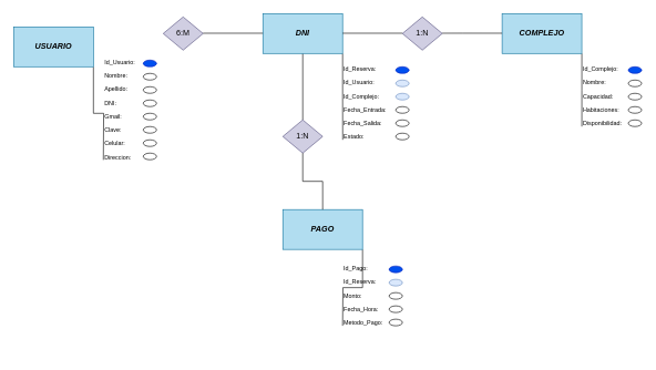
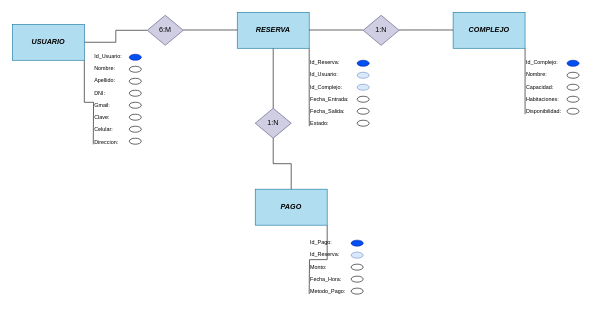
  <mxCell id="0" />
  <mxCell id="1" parent="0" />
+ <mxCell id="2" style="edgeStyle=orthogonalEdgeStyle;rounded=0;orthogonalLoop=1;jettySize=auto;html=1;exitX=1;exitY=0.5;exitDx=0;exitDy=0;entryX=0;entryY=0.5;entryDx=0;entryDy=0;endArrow=none;endFill=0;" parent="1" source="4" target="13" edge="1"><mxGeometry relative="1" as="geometry" /></mxCell>
  <mxCell id="3" style="edgeStyle=orthogonalEdgeStyle;rounded=0;orthogonalLoop=1;jettySize=auto;html=1;exitX=1;exitY=1;exitDx=0;exitDy=0;endArrow=none;endFill=0;" parent="1" source="4" edge="1"><mxGeometry relative="1" as="geometry"><mxPoint x="154.923" y="240.246" as="targetPoint" /></mxGeometry></mxCell>
  <mxCell id="4" value="&lt;b&gt;&lt;i&gt;USUARIO&lt;/i&gt;&lt;/b&gt;" style="whiteSpace=wrap;html=1;fillColor=#b1ddf0;strokeColor=#10739e;" parent="1" vertex="1"><mxGeometry x="20" y="40" width="120" height="60" as="geometry" /></mxCell>
  <mxCell id="5" style="edgeStyle=orthogonalEdgeStyle;rounded=0;orthogonalLoop=1;jettySize=auto;html=1;exitX=0.5;exitY=1;exitDx=0;exitDy=0;entryX=0.5;entryY=0;entryDx=0;entryDy=0;endArrow=none;endFill=0;" parent="1" source="7" target="12" edge="1"><mxGeometry relative="1" as="geometry" /></mxCell>
  <mxCell id="6" style="edgeStyle=orthogonalEdgeStyle;rounded=0;orthogonalLoop=1;jettySize=auto;html=1;exitX=1;exitY=1;exitDx=0;exitDy=0;endArrow=none;endFill=0;" parent="1" source="7" edge="1"><mxGeometry relative="1" as="geometry"><mxPoint x="515.125" y="210" as="targetPoint" /></mxGeometry></mxCell>
- <mxCell id="7" value="&lt;b&gt;&lt;i&gt;DNI&lt;/i&gt;&lt;/b&gt;" style="whiteSpace=wrap;html=1;fillColor=#b1ddf0;strokeColor=#10739e;" parent="1" vertex="1"><mxGeometry x="395" y="20" width="120" height="60" as="geometry" /></mxCell>
+ <mxCell id="7" value="&lt;b&gt;&lt;i&gt;RESERVA&lt;/i&gt;&lt;/b&gt;" style="whiteSpace=wrap;html=1;fillColor=#b1ddf0;strokeColor=#10739e;" parent="1" vertex="1"><mxGeometry x="395" y="20" width="120" height="60" as="geometry" /></mxCell>
  <mxCell id="8" style="edgeStyle=orthogonalEdgeStyle;rounded=0;orthogonalLoop=1;jettySize=auto;html=1;exitX=1;exitY=1;exitDx=0;exitDy=0;endArrow=none;endFill=0;" parent="1" source="9" edge="1"><mxGeometry relative="1" as="geometry"><mxPoint x="514.972" y="490" as="targetPoint" /></mxGeometry></mxCell>
  <mxCell id="9" value="&lt;b&gt;&lt;i&gt;PAGO&lt;/i&gt;&lt;/b&gt;" style="whiteSpace=wrap;html=1;fillColor=#b1ddf0;strokeColor=#10739e;" parent="1" vertex="1"><mxGeometry x="425" y="315" width="120" height="60" as="geometry" /></mxCell>
  <mxCell id="10" style="edgeStyle=orthogonalEdgeStyle;rounded=0;orthogonalLoop=1;jettySize=auto;html=1;exitX=1;exitY=1;exitDx=0;exitDy=0;endArrow=none;endFill=0;" parent="1" source="11" edge="1"><mxGeometry relative="1" as="geometry"><mxPoint x="875" y="190" as="targetPoint" /></mxGeometry></mxCell>
  <mxCell id="11" value="&lt;b&gt;&lt;i&gt;COMPLEJO&lt;/i&gt;&lt;/b&gt;" style="whiteSpace=wrap;html=1;fillColor=#b1ddf0;strokeColor=#10739e;" parent="1" vertex="1"><mxGeometry x="755" y="20" width="120" height="60" as="geometry" /></mxCell>
  <mxCell id="12" value="1:N" style="rhombus;whiteSpace=wrap;html=1;fillColor=#d0cee2;strokeColor=#56517e;" parent="1" vertex="1"><mxGeometry x="425" y="180" width="60" height="50" as="geometry" /></mxCell>
  <mxCell id="13" value="6:M" style="rhombus;whiteSpace=wrap;html=1;fillColor=#d0cee2;strokeColor=#56517e;" parent="1" vertex="1"><mxGeometry x="245" y="25" width="60" height="50" as="geometry" /></mxCell>
  <mxCell id="14" value="1:N" style="rhombus;whiteSpace=wrap;html=1;fillColor=#d0cee2;strokeColor=#56517e;" parent="1" vertex="1"><mxGeometry x="605" y="25" width="60" height="50" as="geometry" /></mxCell>
  <mxCell id="15" style="edgeStyle=orthogonalEdgeStyle;rounded=0;orthogonalLoop=1;jettySize=auto;html=1;exitX=1;exitY=0.5;exitDx=0;exitDy=0;entryX=0;entryY=0.5;entryDx=0;entryDy=0;endArrow=none;endFill=0;" parent="1" edge="1"><mxGeometry relative="1" as="geometry"><mxPoint x="305" y="49.52" as="sourcePoint" /><mxPoint x="395" y="49.52" as="targetPoint" /></mxGeometry></mxCell>
  <mxCell id="16" style="edgeStyle=orthogonalEdgeStyle;rounded=0;orthogonalLoop=1;jettySize=auto;html=1;exitX=1;exitY=0.5;exitDx=0;exitDy=0;entryX=0;entryY=0.5;entryDx=0;entryDy=0;endArrow=none;endFill=0;" parent="1" edge="1"><mxGeometry relative="1" as="geometry"><mxPoint x="515" y="49.52" as="sourcePoint" /><mxPoint x="605" y="49.52" as="targetPoint" /></mxGeometry></mxCell>
  <mxCell id="17" style="edgeStyle=orthogonalEdgeStyle;rounded=0;orthogonalLoop=1;jettySize=auto;html=1;exitX=1;exitY=0.5;exitDx=0;exitDy=0;entryX=0;entryY=0.5;entryDx=0;entryDy=0;endArrow=none;endFill=0;" parent="1" edge="1"><mxGeometry relative="1" as="geometry"><mxPoint x="665" y="49.52" as="sourcePoint" /><mxPoint x="755" y="49.52" as="targetPoint" /><Array as="points"><mxPoint x="695" y="49.52" /><mxPoint x="695" y="49.52" /></Array></mxGeometry></mxCell>
  <mxCell id="18" style="edgeStyle=orthogonalEdgeStyle;rounded=0;orthogonalLoop=1;jettySize=auto;html=1;exitX=0.5;exitY=1;exitDx=0;exitDy=0;entryX=0.5;entryY=0;entryDx=0;entryDy=0;endArrow=none;endFill=0;" parent="1" source="12" target="9" edge="1"><mxGeometry relative="1" as="geometry"><mxPoint x="454.52" y="230" as="sourcePoint" /><mxPoint x="454.52" y="330" as="targetPoint" /></mxGeometry></mxCell>
  <mxCell id="19" value="&lt;p style=&quot;line-height: 162%;&quot;&gt;&lt;font style=&quot;font-size: 9px;&quot;&gt;Id_Usuario:&lt;br&gt;Nombre:&lt;br&gt;Apellido:&lt;br&gt;DNI:&lt;br&gt;Gmail:&lt;br&gt;Clave:&lt;br&gt;Celular:&lt;br&gt;Direccion:&lt;br&gt;&lt;br&gt;&lt;/font&gt;&lt;/p&gt;" style="text;html=1;strokeColor=none;fillColor=none;align=left;verticalAlign=middle;whiteSpace=wrap;rounded=0;" parent="1" vertex="1"><mxGeometry x="155" y="105" width="50" height="140" as="geometry" /></mxCell>
  <mxCell id="20" value="" style="ellipse;whiteSpace=wrap;html=1;fillColor=#dae8fc;strokeColor=#6c8ebf;" parent="1" vertex="1"><mxGeometry x="595" y="120" width="20" height="10" as="geometry" /></mxCell>
  <mxCell id="21" value="" style="ellipse;whiteSpace=wrap;html=1;fillColor=#0050ef;fontColor=#ffffff;strokeColor=#001DBC;" parent="1" vertex="1"><mxGeometry x="595" y="100" width="20" height="10" as="geometry" /></mxCell>
  <mxCell id="22" value="" style="ellipse;whiteSpace=wrap;html=1;fillColor=#dae8fc;strokeColor=#6c8ebf;" parent="1" vertex="1"><mxGeometry x="595" y="140" width="20" height="10" as="geometry" /></mxCell>
  <mxCell id="23" value="" style="ellipse;whiteSpace=wrap;html=1;" parent="1" vertex="1"><mxGeometry x="595" y="160" width="20" height="10" as="geometry" /></mxCell>
  <mxCell id="24" value="" style="ellipse;whiteSpace=wrap;html=1;" parent="1" vertex="1"><mxGeometry x="595" y="180" width="20" height="10" as="geometry" /></mxCell>
  <mxCell id="25" value="" style="ellipse;whiteSpace=wrap;html=1;" parent="1" vertex="1"><mxGeometry x="595" y="200" width="20" height="10" as="geometry" /></mxCell>
  <mxCell id="26" value="&lt;p style=&quot;line-height: 162%;&quot;&gt;&lt;font style=&quot;font-size: 9px;&quot;&gt;Id_Reserva:&lt;br&gt;Id_Usuario:&lt;br&gt;Id_Complejo:&lt;br&gt;Fecha_Entrada:&lt;br&gt;Fecha_Salida:&lt;br&gt;Estado:&lt;br&gt;&lt;br&gt;&lt;br&gt;&lt;/font&gt;&lt;/p&gt;" style="text;html=1;strokeColor=none;fillColor=none;align=left;verticalAlign=middle;whiteSpace=wrap;rounded=0;rotation=0;" parent="1" vertex="1"><mxGeometry x="515" y="105" width="70" height="140" as="geometry" /></mxCell>
  <mxCell id="27" value="&lt;p style=&quot;line-height: 162%;&quot;&gt;&lt;font style=&quot;font-size: 9px;&quot;&gt;Id_Pago:&lt;br&gt;Id_Reserva:&lt;br&gt;Monto:&lt;br&gt;Fecha_Hora:&lt;br&gt;Metodo_Pago:&lt;br&gt;&lt;br&gt;&lt;br&gt;&lt;/font&gt;&lt;/p&gt;" style="text;html=1;strokeColor=none;fillColor=none;align=left;verticalAlign=middle;whiteSpace=wrap;rounded=0;" parent="1" vertex="1"><mxGeometry x="515" y="395" width="60" height="140" as="geometry" /></mxCell>
  <mxCell id="28" value="" style="ellipse;whiteSpace=wrap;html=1;fillColor=#dae8fc;strokeColor=#6c8ebf;" parent="1" vertex="1"><mxGeometry x="585" y="420" width="20" height="10" as="geometry" /></mxCell>
  <mxCell id="29" value="" style="ellipse;whiteSpace=wrap;html=1;fillColor=#0050ef;fontColor=#ffffff;strokeColor=#001DBC;" parent="1" vertex="1"><mxGeometry x="585" y="400" width="20" height="10" as="geometry" /></mxCell>
  <mxCell id="30" value="" style="ellipse;whiteSpace=wrap;html=1;" parent="1" vertex="1"><mxGeometry x="585" y="440" width="20" height="10" as="geometry" /></mxCell>
  <mxCell id="31" value="" style="ellipse;whiteSpace=wrap;html=1;" parent="1" vertex="1"><mxGeometry x="585" y="460" width="20" height="10" as="geometry" /></mxCell>
  <mxCell id="32" value="" style="ellipse;whiteSpace=wrap;html=1;" parent="1" vertex="1"><mxGeometry x="585" y="480" width="20" height="10" as="geometry" /></mxCell>
  <mxCell id="33" value="&lt;p style=&quot;line-height: 162%;&quot;&gt;&lt;font style=&quot;font-size: 9px;&quot;&gt;Id_Complejo:&lt;br&gt;Nombre:&lt;br&gt;Capacidad:&lt;br&gt;Habitaciones:&lt;br&gt;Disponibilidad:&lt;br&gt;&lt;br&gt;&lt;br&gt;&lt;/font&gt;&lt;/p&gt;" style="text;html=1;strokeColor=none;fillColor=none;align=left;verticalAlign=middle;whiteSpace=wrap;rounded=0;" parent="1" vertex="1"><mxGeometry x="875" y="95" width="60" height="140" as="geometry" /></mxCell>
  <mxCell id="34" value="" style="ellipse;whiteSpace=wrap;html=1;" parent="1" vertex="1"><mxGeometry x="945" y="120" width="20" height="10" as="geometry" /></mxCell>
  <mxCell id="35" value="" style="ellipse;whiteSpace=wrap;html=1;fillColor=#0050ef;fontColor=#ffffff;strokeColor=#001DBC;" parent="1" vertex="1"><mxGeometry x="945" y="100" width="20" height="10" as="geometry" /></mxCell>
  <mxCell id="36" value="" style="ellipse;whiteSpace=wrap;html=1;" parent="1" vertex="1"><mxGeometry x="945" y="140" width="20" height="10" as="geometry" /></mxCell>
  <mxCell id="37" value="" style="ellipse;whiteSpace=wrap;html=1;" parent="1" vertex="1"><mxGeometry x="945" y="160" width="20" height="10" as="geometry" /></mxCell>
  <mxCell id="38" value="" style="ellipse;whiteSpace=wrap;html=1;" parent="1" vertex="1"><mxGeometry x="945" y="180" width="20" height="10" as="geometry" /></mxCell>
  <mxCell id="39" value="" style="ellipse;whiteSpace=wrap;html=1;" parent="1" vertex="1"><mxGeometry x="215" y="230" width="20" height="10" as="geometry" /></mxCell>
  <mxCell id="40" value="" style="ellipse;whiteSpace=wrap;html=1;" parent="1" vertex="1"><mxGeometry x="215" y="110" width="20" height="10" as="geometry" /></mxCell>
  <mxCell id="41" value="" style="ellipse;whiteSpace=wrap;html=1;fillColor=#0050ef;fontColor=#ffffff;strokeColor=#001DBC;" parent="1" vertex="1"><mxGeometry x="215" y="90" width="20" height="10" as="geometry" /></mxCell>
  <mxCell id="42" value="" style="ellipse;whiteSpace=wrap;html=1;" parent="1" vertex="1"><mxGeometry x="215" y="130" width="20" height="10" as="geometry" /></mxCell>
  <mxCell id="43" value="" style="ellipse;whiteSpace=wrap;html=1;" parent="1" vertex="1"><mxGeometry x="215" y="150" width="20" height="10" as="geometry" /></mxCell>
  <mxCell id="44" value="" style="ellipse;whiteSpace=wrap;html=1;" parent="1" vertex="1"><mxGeometry x="215" y="170" width="20" height="10" as="geometry" /></mxCell>
  <mxCell id="45" value="" style="ellipse;whiteSpace=wrap;html=1;" parent="1" vertex="1"><mxGeometry x="215" y="190" width="20" height="10" as="geometry" /></mxCell>
  <mxCell id="46" value="" style="ellipse;whiteSpace=wrap;html=1;" parent="1" vertex="1"><mxGeometry x="215" y="210" width="20" height="10" as="geometry" /></mxCell>
